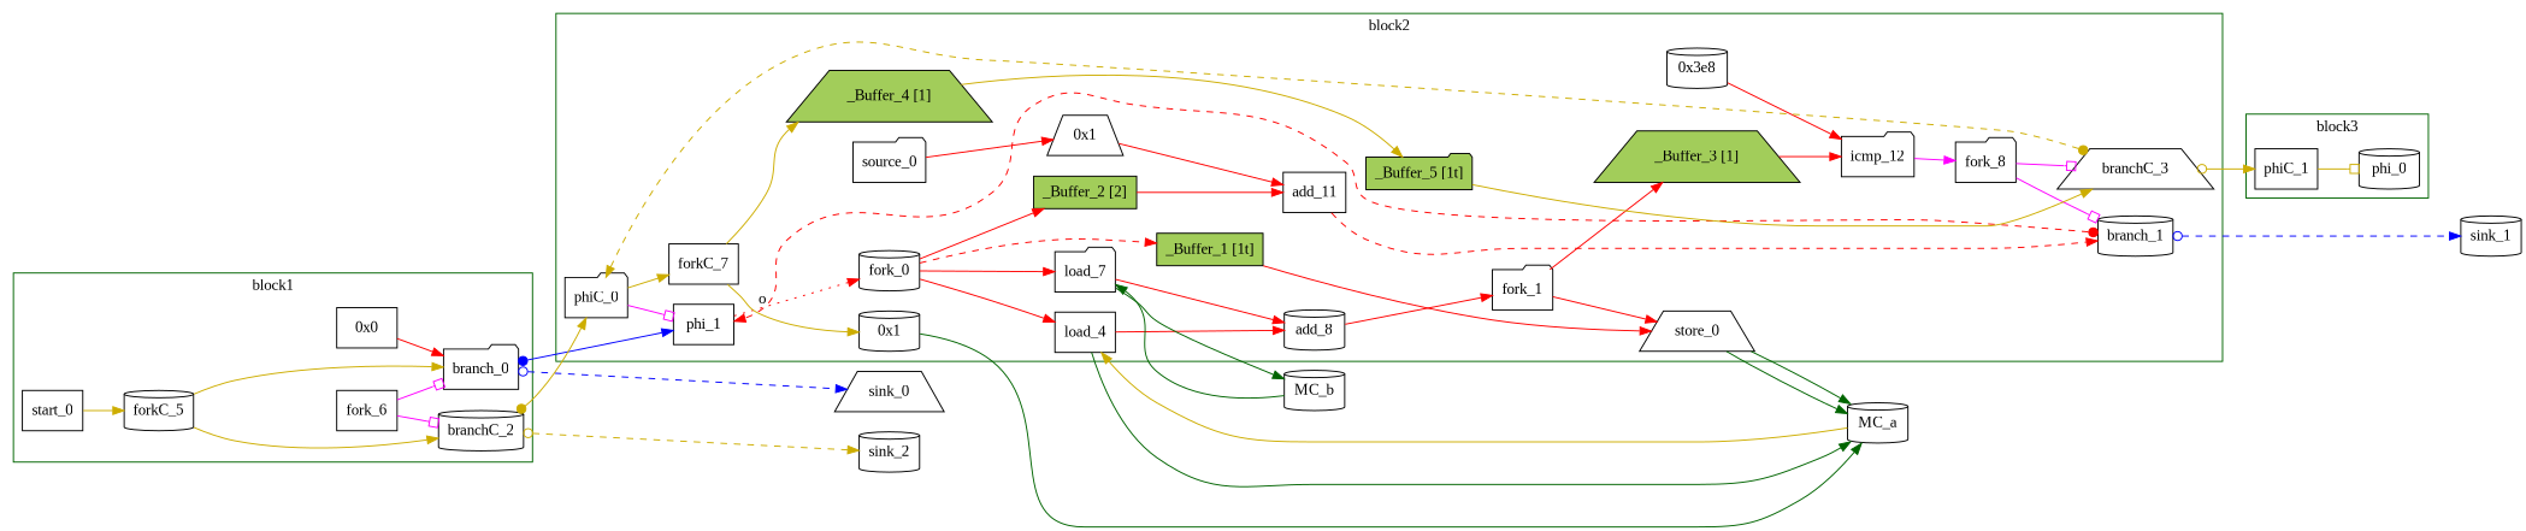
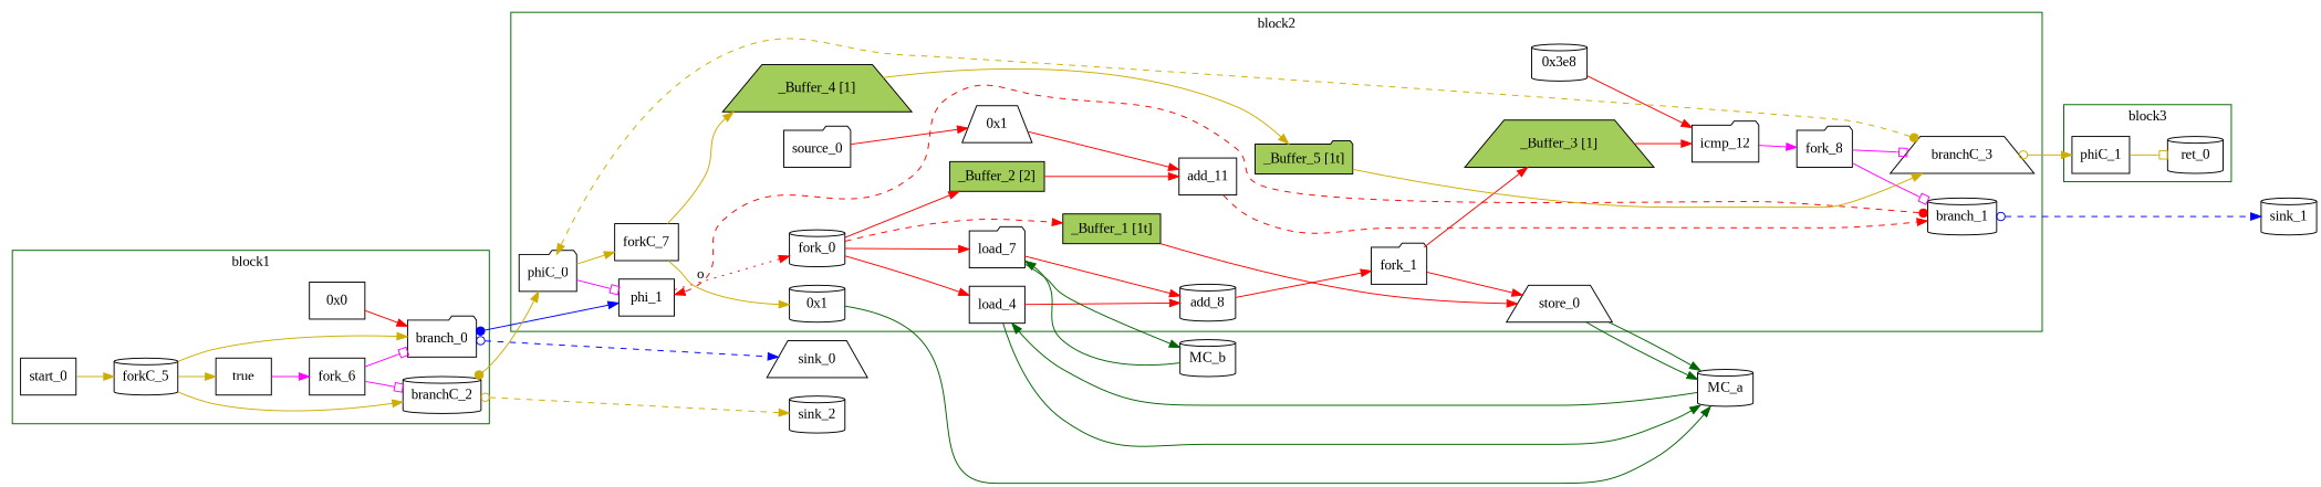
  digraph {
    fontname="Liberation Serif"
    rankdir=LR
    node [bbID=2 fontname="Liberation Serif" in="in1:32" out="out1:32" shape=cylinder type=Operator]
    edge [arrowhead=normal color=red fontname="Liberation Serif" from=out1 to=in1]
+   n1 [bbID=1 in="in1:1" label=true out="out1:1" shape=box type=Constant value="0x1"]
    n2 [bbID=1 label="0x0" shape=box type=Constant value="0x0"]
    branch_0 [bbID=1 in="in1:32 in2?:1" out="out1+:32 out2-:32" shape=folder type=Branch]
    start_0 [bbID=1 in="in1:0" out="out1:0" shape=box type=Entry]
    forkC_5 [bbID=1 in="in1:0" out="out1:0 out2:0 out3:0" type=Fork]
    branchC_2 [bbID=1 in="in1:0 in2?:1" out="out1+:0 out2-:0" type=Branch]
    fork_6 [bbID=1 in="in1:1" out="out1:1 out2:1" shape=box type=Fork]
    phi_1 [delay=1.397 in="in1?:1 in2:32 in3:32" shape=box type=Mux]
    load_4 [delay=1.412 in="in1:32 in2:32" latency=2 offset=0 op=mc_load_op out="out1:32 out2:32" portID=0 retimingDiff=0.666667 shape=box]
    load_7 [delay=1.412 in="in1:32 in2:32" latency=2 offset=0 op=mc_load_op out="out1:32 out2:32" portID=0 retimingDiff=0.666667 shape=folder]
    add_8 [delay=2.287 in="in1:32 in2:32" op=add_op retimingDiff=0.666667]
    store_0 [delay=0.672 in="in1:32 in2:32" offset=0 op=mc_store_op out="out1:32 out2:32" portID=0 retimingDiff=0.666667 shape=trapezium]
    n13 [label="0x1" retimingDiff=1 shape=trapezium type=Constant value="0x1"]
    add_11 [delay=2.287 in="in1:32 in2:32" op=add_op retimingDiff=1 shape=box]
    n15 [label="0x3e8" retimingDiff=1 type=Constant value="0x3e8"]
    icmp_12 [delay=1.907 in="in1:32 in2:32" op=icmp_ult_op out="out1:1" retimingDiff=1 shape=folder]
    fork_0 [out="out1:32 out2:32 out3:32 out4:32" type=Fork]
    fork_1 [out="out1:32 out2:32" retimingDiff=0.666667 shape=folder type=Fork]
    branch_1 [in="in1:32 in2?:1" out="out1+:32 out2-:32" retimingDiff=1 type=Branch]
    n20 [label="0x1" type=Constant value="0x1"]
    phiC_0 [in="in1:0 in2:0" out="out1:0 out2?:1" shape=folder type=CntrlMerge]
    forkC_7 [in="in1:0" out="out1:0 out2:0" shape=box type=Fork]
    branchC_3 [in="in1:0 in2?:1" out="out1+:0 out2-:0" retimingDiff=1 shape=trapezium type=Branch]
    fork_8 [in="in1:1" out="out1:1 out2:1" retimingDiff=1 shape=folder type=Fork]
    source_0 [retimingDiff=1 shape=folder type=Source in=""]
    n26 [fillcolor=darkolivegreen3 height=0.4 label="_Buffer_1 [1t]" shape=box slots=1 style=filled transparent=true type=Buffer]
    n27 [fillcolor=darkolivegreen3 height=0.4 label="_Buffer_2 [2]" shape=box slots=2 style=filled transparent=false type=Buffer]
    n28 [fillcolor=darkolivegreen3 height=0.4 label="_Buffer_3 [1]" shape=trapezium slots=1 style=filled transparent=false type=Buffer]
    n29 [fillcolor=darkolivegreen3 height=0.4 in="in1:0" label="_Buffer_4 [1]" out="out1:0" shape=trapezium slots=1 style=filled transparent=false type=Buffer]
    n30 [fillcolor=darkolivegreen3 height=0.4 in="in1:0" label="_Buffer_5 [1t]" out="out1:0" shape=folder slots=1 style=filled transparent=true type=Buffer]
-   ret_0 [bbID=3 in="in1:0" op=ret_op out="out1:0" label=phi_0]
+   ret_0 [bbID=3 in="in1:0" op=ret_op out="out1:0"]
    phiC_1 [bbID=3 in="in1:0" out="out1:0" shape=box type=Merge]
    sink_0 [bbID=0 shape=trapezium type=Sink out=""]
    sink_2 [bbID=0 in="in1:0" type=Sink out=""]
    MC_a [bbID=0 bbcount=1 in="in1:32*c0 in2:32*l0a in3:32*s0a in4:32*s0d" ldcount=1 memory=a out="out1:32*l0d out2:0*e" stcount=1 type=MC]
    MC_b [bbID=0 bbcount=0 in="in1:32*l0a" ldcount=1 memory=b out="out1:32*l0d out2:0*e" stcount=0 type=MC]
    sink_1 [bbID=0 type=Sink out=""]
    subgraph cluster_1 {
      color=darkgreen
      label=block1
+     n1
      n2
      branch_0
      start_0
      forkC_5
      branchC_2
      fork_6
    }
    subgraph cluster_2 {
      color=darkgreen
      label=block2
      phi_1
      load_4
      load_7
      add_8
      store_0
      n13
      add_11
      n15
      icmp_12
      fork_0
      fork_1
      branch_1
      n20
      phiC_0
      forkC_7
      branchC_3
      fork_8
      source_0
      n26
      n27
      n28
      n29
      n30
    }
    subgraph cluster_3 {
      color=darkgreen
      label=block3
      ret_0
      phiC_1
    }
+   n1 -> fork_6 [color=magenta]
    n2 -> branch_0
    branch_0 -> phi_1 [arrowtail=dot color=blue dir=both to=in2]
    branch_0 -> sink_0 [arrowtail=odot color=blue dir=both from=out2 minlen=3 style=dashed]
    start_0 -> forkC_5 [color=gold3]
+   forkC_5 -> n1 [color=gold3 from=out3]
    forkC_5 -> branch_0 [color=gold3]
    forkC_5 -> branchC_2 [color=gold3 from=out2]
    branchC_2 -> phiC_0 [arrowtail=dot color=gold3 dir=both]
    branchC_2 -> sink_2 [arrowtail=odot color=gold3 dir=both from=out2 minlen=3 style=dashed]
    fork_6 -> branch_0 [arrowhead=obox color=magenta to=in2]
    fork_6 -> branchC_2 [arrowhead=obox color=magenta from=out2 to=in2]
    phi_1 -> fork_0 [label=o slots=1 style=dotted transparent=true]
    load_4 -> add_8
    load_4 -> MC_a [color=darkgreen from=out2 to=in2]
    load_7 -> add_8 [to=in2]
    load_7 -> MC_b [color=darkgreen from=out2]
    add_8 -> fork_1
    store_0 -> MC_a [color=darkgreen from=out2 to=in3]
    store_0 -> MC_a [color=darkgreen to=in4]
    n13 -> add_11 [to=in2]
    add_11 -> branch_1 [style=dashed]
    n15 -> icmp_12 [to=in2]
    icmp_12 -> fork_8 [color=magenta]
    fork_0 -> load_4 [from=out2 to=in2]
    fork_0 -> load_7 [from=out3 to=in2]
    fork_0 -> n26 [from=out4 style=dashed]
    fork_0 -> n27
    fork_1 -> store_0
    fork_1 -> n28 [from=out2]
    branch_1 -> phi_1 [arrowtail=dot constraint=false dir=both minlen=3 style=dashed to=in3]
    branch_1 -> sink_1 [arrowtail=odot color=blue dir=both from=out2 minlen=3 style=dashed]
    n20 -> MC_a [color=darkgreen]
    phiC_0 -> phi_1 [arrowhead=obox color=magenta from=out2]
    phiC_0 -> forkC_7 [color=gold3]
    forkC_7 -> n20 [color=gold3]
    forkC_7 -> n29 [color=gold3 from=out2]
    branchC_3 -> phiC_0 [arrowtail=dot color=gold3 constraint=false dir=both minlen=3 style=dashed to=in2]
    branchC_3 -> phiC_1 [arrowtail=odot color=gold3 dir=both from=out2]
    fork_8 -> branch_1 [arrowhead=obox color=magenta to=in2]
    fork_8 -> branchC_3 [arrowhead=obox color=magenta from=out2 to=in2]
    source_0 -> n13
    n26 -> store_0 [to=in2]
    n27 -> add_11
    n28 -> icmp_12
    n29 -> n30 [color=gold3]
    n30 -> branchC_3 [color=gold3]
    phiC_1 -> ret_0 [arrowhead=obox color=gold3]
-   MC_a -> load_4 [color=gold3]
+   MC_a -> load_4 [color=darkgreen]
    MC_b -> load_7 [color=darkgreen]
  }
